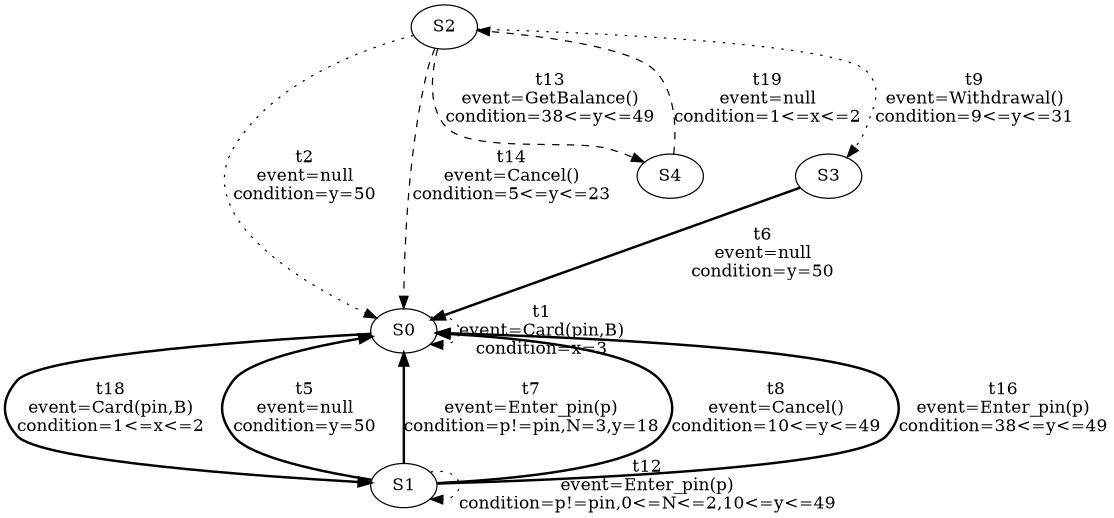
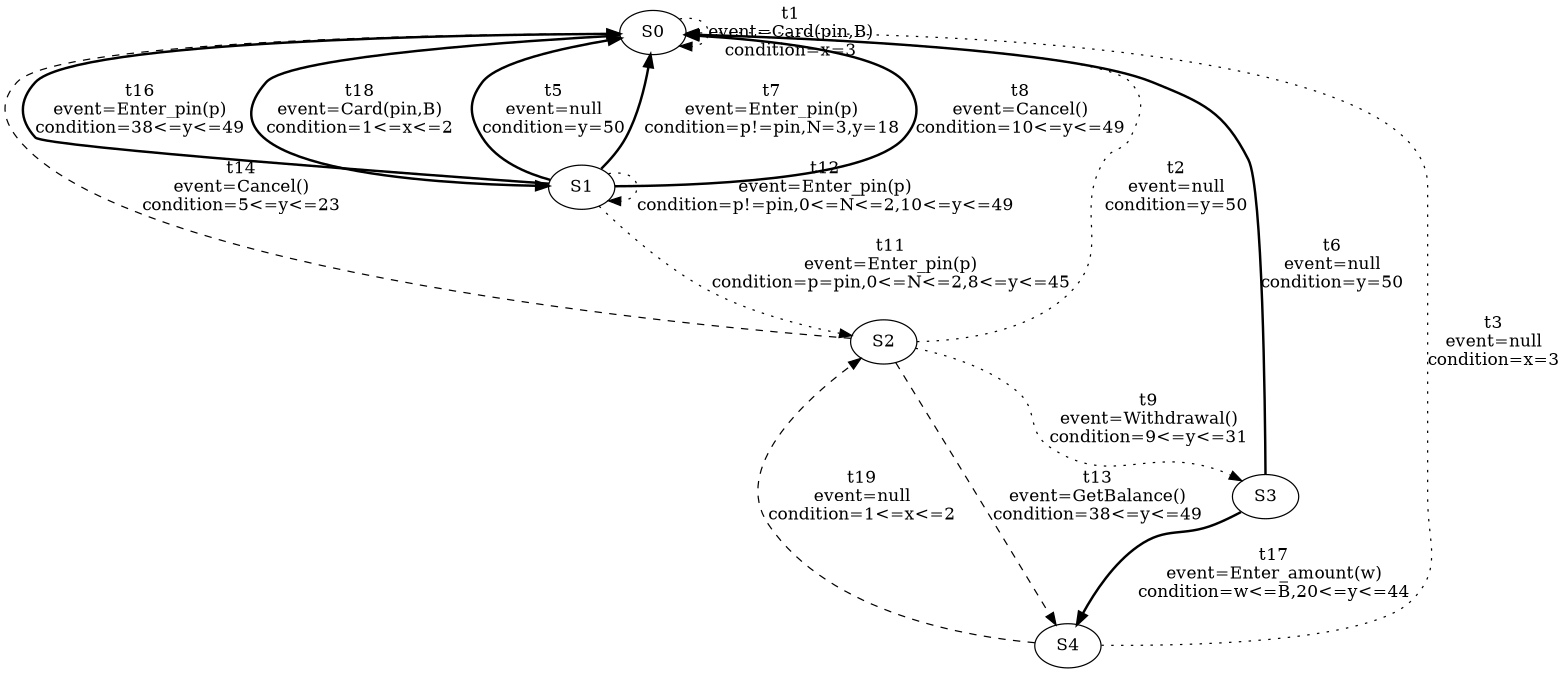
  digraph {
    edge [style=bold]
    S0
    S1
    S2
    S4
    S3
    S0 -> S0 [label="t1\nevent=Card(pin,B)\ncondition=x=3" style=dotted]
    S0 -> S1 [label="t18\nevent=Card(pin,B)\ncondition=1<=x<=2"]
    S1 -> S0 [label="t5\nevent=null\ncondition=y=50"]
    S1 -> S0 [label="t7\nevent=Enter_pin(p)\ncondition=p!=pin,N=3,y=18"]
    S1 -> S0 [label="t8\nevent=Cancel()\ncondition=10<=y<=49"]
    S1 -> S0 [label="t16\nevent=Enter_pin(p)\ncondition=38<=y<=49"]
    S1 -> S1 [label="t12\nevent=Enter_pin(p)\ncondition=p!=pin,0<=N<=2,10<=y<=49" style=dotted]
+   S1 -> S2 [label="t11\nevent=Enter_pin(p)\ncondition=p=pin,0<=N<=2,8<=y<=45" style=dotted]
    S2 -> S0 [label="t2\nevent=null\ncondition=y=50" style=dotted]
    S2 -> S0 [label="t14\nevent=Cancel()\ncondition=5<=y<=23" style=dashed]
    S2 -> S4 [label="t13\nevent=GetBalance()\ncondition=38<=y<=49" style=dashed]
    S2 -> S3 [label="t9\nevent=Withdrawal()\ncondition=9<=y<=31" style=dotted]
+   S4 -> S0 [label="t3\nevent=null\ncondition=x=3" style=dotted]
    S4 -> S2 [label="t19\nevent=null\ncondition=1<=x<=2" style=dashed]
    S3 -> S0 [label="t6\nevent=null\ncondition=y=50"]
+   S3 -> S4 [label="t17\nevent=Enter_amount(w)\ncondition=w<=B,20<=y<=44"]
  }
